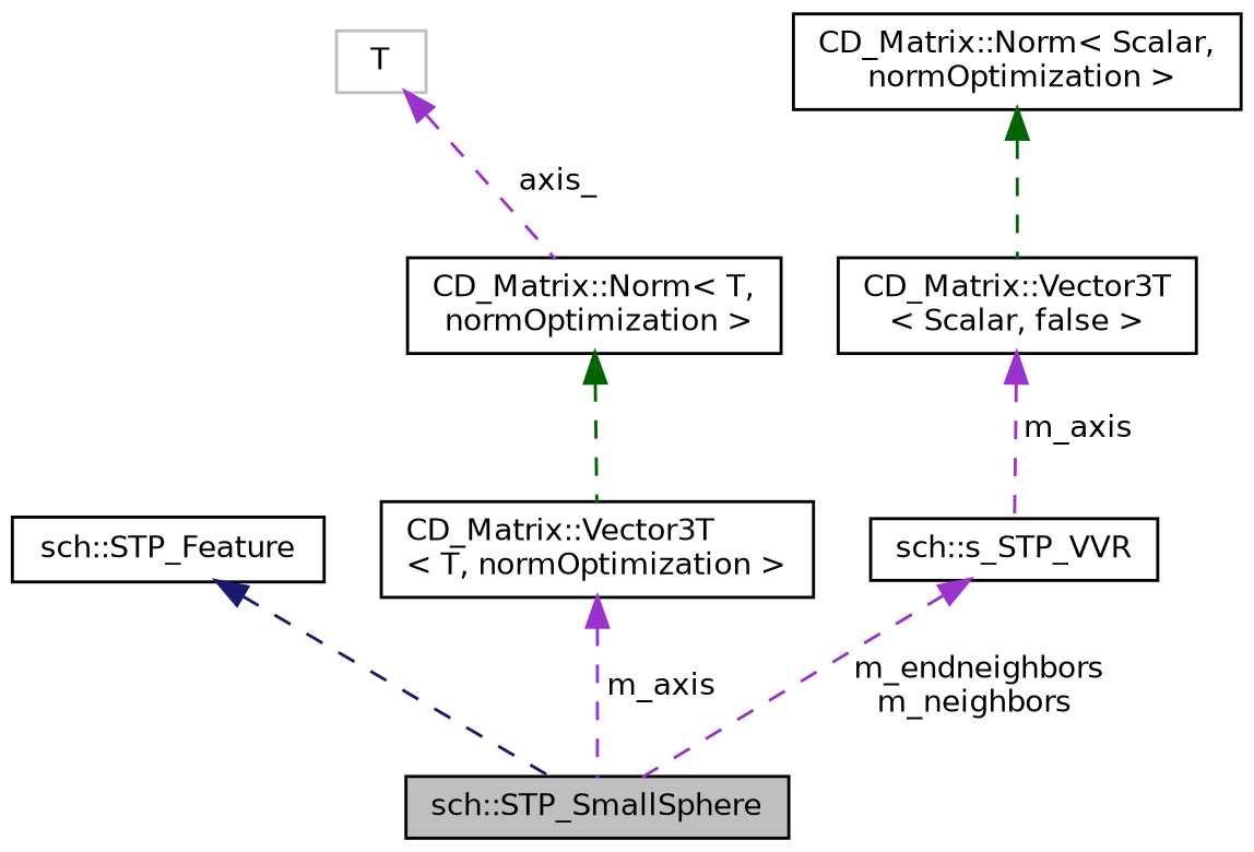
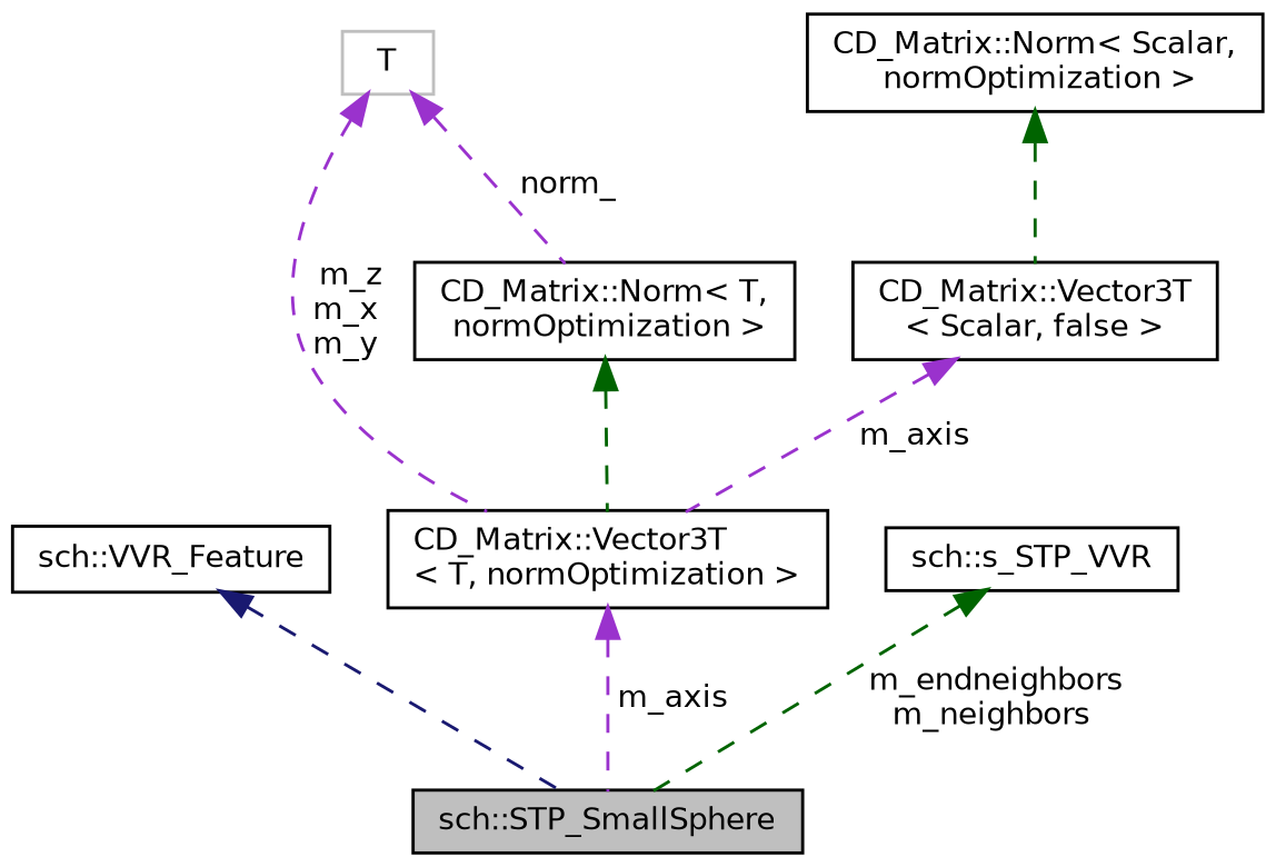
  digraph {
    node [color=black fillcolor=white fontname=Helvetica fontsize=10 shape=record style=filled]
    edge [color=darkorchid3 dir=back fontname=Helvetica fontsize=10 labelfontname=Helvetica labelfontsize=10 style=dashed]
    n1 [fillcolor=grey75 fontcolor=black height=0.2 label="sch::STP_SmallSphere" width=0.4]
-   n2 [height=0.2 label="sch::STP_Feature" width=0.4]
+   n2 [height=0.2 label="sch::VVR_Feature" width=0.4]
    n3 [height=0.2 label="sch::s_STP_VVR" width=0.4]
    n4 [height=0.2 label="CD_Matrix::Vector3T\l\< Scalar, false \>" width=0.4]
    n5 [height=0.2 label="CD_Matrix::Norm\< Scalar,\l normOptimization \>" width=0.4]
    n6 [height=0.2 label="CD_Matrix::Vector3T\l\< T, normOptimization \>" width=0.4]
    n7 [height=0.2 label="CD_Matrix::Norm\< T,\l normOptimization \>" width=0.4]
    n8 [color=grey75 height=0.2 label=T width=0.4]
    n2 -> n1 [color=midnightblue]
-   n3 -> n1 [label=" m_endneighbors\nm_neighbors"]
-   n4 -> n3 [label=" m_axis"]
+   n3 -> n1 [color=darkgreen label=" m_endneighbors\nm_neighbors"]
+   n4 -> n6 [label=" m_axis"]
    n5 -> n4 [color=darkgreen]
    n6 -> n1 [label=" m_axis"]
    n7 -> n6 [color=darkgreen]
-   n8 -> n7 [label=" axis_"]
+   n8 -> n6 [label=" m_z\nm_x\nm_y"]
+   n8 -> n7 [label=" norm_"]
  }
